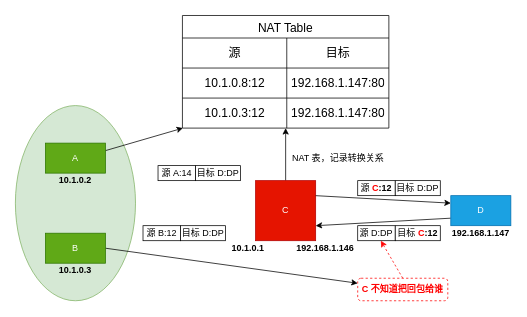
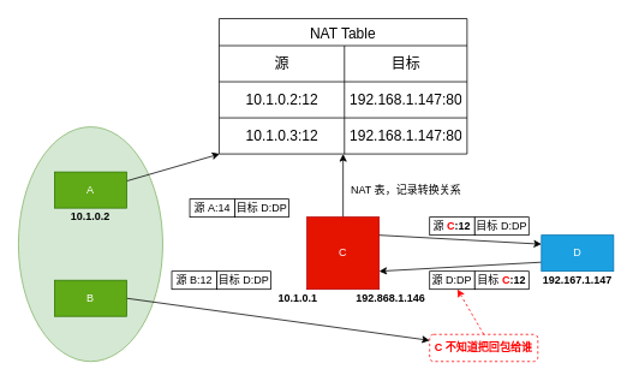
  <mxCell id="0" />
  <mxCell id="1" parent="0" />
  <mxCell id="2" value="" style="ellipse;whiteSpace=wrap;html=1;fillColor=#d5e8d4;strokeColor=#82b366;" vertex="1" parent="1"><mxGeometry x="20" y="140" width="160" height="260" as="geometry" /></mxCell>
  <mxCell id="3" style="rounded=0;orthogonalLoop=1;jettySize=auto;html=1;exitX=1;exitY=0.25;exitDx=0;exitDy=0;" edge="1" parent="1" source="4" target="31"><mxGeometry relative="1" as="geometry"><mxPoint x="150" y="200" as="sourcePoint" /><mxPoint x="310" y="280" as="targetPoint" /></mxGeometry></mxCell>
  <mxCell id="4" value="A" style="rounded=0;whiteSpace=wrap;html=1;fillColor=#60a917;strokeColor=#2D7600;fontColor=#ffffff;" vertex="1" parent="1"><mxGeometry x="60" y="190" width="80" height="40" as="geometry" /></mxCell>
  <mxCell id="5" style="rounded=0;orthogonalLoop=1;jettySize=auto;html=1;exitX=1;exitY=0.5;exitDx=0;exitDy=0;" edge="1" parent="1" source="6" target="37"><mxGeometry relative="1" as="geometry" /></mxCell>
  <mxCell id="6" value="B" style="rounded=0;whiteSpace=wrap;html=1;fillColor=#60a917;strokeColor=#2D7600;fontColor=#ffffff;" vertex="1" parent="1"><mxGeometry x="60" y="310" width="80" height="40" as="geometry" /></mxCell>
  <mxCell id="7" style="edgeStyle=none;rounded=0;orthogonalLoop=1;jettySize=auto;html=1;exitX=0.5;exitY=0;exitDx=0;exitDy=0;fontColor=#000000;" edge="1" parent="1" source="8" target="30"><mxGeometry relative="1" as="geometry" /></mxCell>
  <mxCell id="8" value="C" style="rounded=0;whiteSpace=wrap;html=1;fillColor=#e51400;fontColor=#ffffff;strokeColor=#B20000;" vertex="1" parent="1"><mxGeometry x="340" y="240" width="80" height="80" as="geometry" /></mxCell>
  <mxCell id="9" style="edgeStyle=none;rounded=0;orthogonalLoop=1;jettySize=auto;html=1;exitX=1;exitY=0.25;exitDx=0;exitDy=0;entryX=0;entryY=0.25;entryDx=0;entryDy=0;" edge="1" parent="1" source="8" target="11"><mxGeometry relative="1" as="geometry"><mxPoint x="450" y="280" as="sourcePoint" /></mxGeometry></mxCell>
  <mxCell id="10" style="edgeStyle=none;rounded=0;orthogonalLoop=1;jettySize=auto;html=1;exitX=0;exitY=0.75;exitDx=0;exitDy=0;entryX=1;entryY=0.75;entryDx=0;entryDy=0;" edge="1" parent="1" source="11" target="8"><mxGeometry relative="1" as="geometry" /></mxCell>
  <mxCell id="11" value="D" style="rounded=0;whiteSpace=wrap;html=1;fillColor=#1ba1e2;fontColor=#ffffff;strokeColor=#006EAF;" vertex="1" parent="1"><mxGeometry x="600" y="260" width="80" height="40" as="geometry" /></mxCell>
  <mxCell id="12" value="10.1.0.1" style="text;html=1;strokeColor=none;fillColor=none;align=center;verticalAlign=middle;whiteSpace=wrap;rounded=0;fontStyle=1" vertex="1" parent="1"><mxGeometry x="300" y="320" width="60" height="20" as="geometry" /></mxCell>
  <mxCell id="13" value="10.1.0.2" style="text;html=1;strokeColor=none;fillColor=none;align=center;verticalAlign=middle;whiteSpace=wrap;rounded=0;fontStyle=1" vertex="1" parent="1"><mxGeometry x="70" y="230" width="60" height="20" as="geometry" /></mxCell>
- <mxCell id="14" value="10.1.0.3" style="text;html=1;strokeColor=none;fillColor=none;align=center;verticalAlign=middle;whiteSpace=wrap;rounded=0;fontStyle=1" vertex="1" parent="1"><mxGeometry x="70" y="350" width="60" height="20" as="geometry" /></mxCell>
- <mxCell id="15" value="192.168.1.146" style="text;html=1;strokeColor=none;fillColor=none;align=center;verticalAlign=middle;whiteSpace=wrap;rounded=0;fontStyle=1" vertex="1" parent="1"><mxGeometry x="390" y="320" width="86" height="20" as="geometry" /></mxCell>
- <mxCell id="16" value="192.168.1.147" style="text;html=1;strokeColor=none;fillColor=none;align=center;verticalAlign=middle;whiteSpace=wrap;rounded=0;fontStyle=1" vertex="1" parent="1"><mxGeometry x="600" y="300" width="80" height="20" as="geometry" /></mxCell>
+ <mxCell id="15" value="192.868.1.146" style="text;html=1;strokeColor=none;fillColor=none;align=center;verticalAlign=middle;whiteSpace=wrap;rounded=0;fontStyle=1" vertex="1" parent="1"><mxGeometry x="390" y="320" width="86" height="20" as="geometry" /></mxCell>
+ <mxCell id="16" value="192.167.1.147" style="text;html=1;strokeColor=none;fillColor=none;align=center;verticalAlign=middle;whiteSpace=wrap;rounded=0;fontStyle=1" vertex="1" parent="1"><mxGeometry x="600" y="300" width="80" height="20" as="geometry" /></mxCell>
  <mxCell id="17" value="源 A:14" style="rounded=0;whiteSpace=wrap;html=1;" vertex="1" parent="1"><mxGeometry x="210" y="220" width="50" height="20" as="geometry" /></mxCell>
  <mxCell id="18" value="目标 D:DP" style="rounded=0;whiteSpace=wrap;html=1;" vertex="1" parent="1"><mxGeometry x="260" y="220" width="60" height="20" as="geometry" /></mxCell>
  <mxCell id="19" value="源 &lt;b&gt;&lt;font color=&quot;#ff0000&quot;&gt;C&lt;/font&gt;:12&lt;/b&gt;" style="rounded=0;whiteSpace=wrap;html=1;" vertex="1" parent="1"><mxGeometry x="476" y="240" width="50" height="20" as="geometry" /></mxCell>
  <mxCell id="20" value="目标 D:DP" style="rounded=0;whiteSpace=wrap;html=1;" vertex="1" parent="1"><mxGeometry x="526" y="240" width="60" height="20" as="geometry" /></mxCell>
  <mxCell id="21" value="源 D:DP" style="rounded=0;whiteSpace=wrap;html=1;" vertex="1" parent="1"><mxGeometry x="476" y="300" width="50" height="20" as="geometry" /></mxCell>
  <mxCell id="22" value="目标 &lt;b&gt;&lt;font color=&quot;#ff0000&quot;&gt;C&lt;/font&gt;:12&lt;/b&gt;" style="rounded=0;whiteSpace=wrap;html=1;" vertex="1" parent="1"><mxGeometry x="526" y="300" width="60" height="20" as="geometry" /></mxCell>
  <mxCell id="23" value="NAT Table" style="shape=table;startSize=30;container=1;collapsible=0;childLayout=tableLayout;strokeColor=default;fontSize=16;fontColor=#000000;" vertex="1" parent="1"><mxGeometry x="242.5" y="20" width="275" height="150" as="geometry" /></mxCell>
  <mxCell id="24" value="" style="shape=tableRow;horizontal=0;startSize=0;swimlaneHead=0;swimlaneBody=0;strokeColor=inherit;top=0;left=0;bottom=0;right=0;collapsible=0;dropTarget=0;fillColor=none;points=[[0,0.5],[1,0.5]];portConstraint=eastwest;fontSize=16;fontColor=#000000;" vertex="1" parent="23"><mxGeometry y="30" width="275" height="40" as="geometry" /></mxCell>
  <mxCell id="25" value="源" style="shape=partialRectangle;html=1;whiteSpace=wrap;connectable=0;strokeColor=inherit;overflow=hidden;fillColor=none;top=0;left=0;bottom=0;right=0;pointerEvents=1;fontSize=16;fontColor=#000000;" vertex="1" parent="24"><mxGeometry width="139" height="40" as="geometry"><mxRectangle width="139" height="40" as="alternateBounds" /></mxGeometry></mxCell>
  <mxCell id="26" value="目标" style="shape=partialRectangle;html=1;whiteSpace=wrap;connectable=0;strokeColor=inherit;overflow=hidden;fillColor=none;top=0;left=0;bottom=0;right=0;pointerEvents=1;fontSize=16;fontColor=#000000;" vertex="1" parent="24"><mxGeometry x="139" width="136" height="40" as="geometry"><mxRectangle width="136" height="40" as="alternateBounds" /></mxGeometry></mxCell>
  <mxCell id="27" value="" style="shape=tableRow;horizontal=0;startSize=0;swimlaneHead=0;swimlaneBody=0;strokeColor=inherit;top=0;left=0;bottom=0;right=0;collapsible=0;dropTarget=0;fillColor=none;points=[[0,0.5],[1,0.5]];portConstraint=eastwest;fontSize=16;fontColor=#000000;" vertex="1" parent="23"><mxGeometry y="70" width="275" height="40" as="geometry" /></mxCell>
- <mxCell id="28" value="10.1.0.8:12" style="shape=partialRectangle;html=1;whiteSpace=wrap;connectable=0;strokeColor=inherit;overflow=hidden;fillColor=none;top=0;left=0;bottom=0;right=0;pointerEvents=1;fontSize=16;fontColor=#000000;" vertex="1" parent="27"><mxGeometry width="139" height="40" as="geometry"><mxRectangle width="139" height="40" as="alternateBounds" /></mxGeometry></mxCell>
+ <mxCell id="28" value="10.1.0.2:12" style="shape=partialRectangle;html=1;whiteSpace=wrap;connectable=0;strokeColor=inherit;overflow=hidden;fillColor=none;top=0;left=0;bottom=0;right=0;pointerEvents=1;fontSize=16;fontColor=#000000;" vertex="1" parent="27"><mxGeometry width="139" height="40" as="geometry"><mxRectangle width="139" height="40" as="alternateBounds" /></mxGeometry></mxCell>
  <mxCell id="29" value="192.168.1.147:80" style="shape=partialRectangle;html=1;whiteSpace=wrap;connectable=0;strokeColor=inherit;overflow=hidden;fillColor=none;top=0;left=0;bottom=0;right=0;pointerEvents=1;fontSize=16;fontColor=#000000;" vertex="1" parent="27"><mxGeometry x="139" width="136" height="40" as="geometry"><mxRectangle width="136" height="40" as="alternateBounds" /></mxGeometry></mxCell>
  <mxCell id="30" style="shape=tableRow;horizontal=0;startSize=0;swimlaneHead=0;swimlaneBody=0;strokeColor=inherit;top=0;left=0;bottom=0;right=0;collapsible=0;dropTarget=0;fillColor=none;points=[[0,0.5],[1,0.5]];portConstraint=eastwest;fontSize=16;fontColor=#000000;" vertex="1" parent="23"><mxGeometry y="110" width="275" height="40" as="geometry" /></mxCell>
  <mxCell id="31" value="10.1.0.3:12" style="shape=partialRectangle;html=1;whiteSpace=wrap;connectable=0;strokeColor=inherit;overflow=hidden;fillColor=none;top=0;left=0;bottom=0;right=0;pointerEvents=1;fontSize=16;fontColor=#000000;" vertex="1" parent="30"><mxGeometry width="139" height="40" as="geometry"><mxRectangle width="139" height="40" as="alternateBounds" /></mxGeometry></mxCell>
  <mxCell id="32" value="192.168.1.147:80" style="shape=partialRectangle;html=1;whiteSpace=wrap;connectable=0;strokeColor=inherit;overflow=hidden;fillColor=none;top=0;left=0;bottom=0;right=0;pointerEvents=1;fontSize=16;fontColor=#000000;" vertex="1" parent="30"><mxGeometry x="139" width="136" height="40" as="geometry"><mxRectangle width="136" height="40" as="alternateBounds" /></mxGeometry></mxCell>
  <mxCell id="33" value="NAT 表，记录转换关系" style="text;html=1;strokeColor=none;fillColor=none;align=center;verticalAlign=middle;whiteSpace=wrap;rounded=0;fontColor=#000000;" vertex="1" parent="1"><mxGeometry x="380" y="195" width="140" height="30" as="geometry" /></mxCell>
  <mxCell id="34" value="源 B:12" style="rounded=0;whiteSpace=wrap;html=1;" vertex="1" parent="1"><mxGeometry x="190" y="300" width="50" height="20" as="geometry" /></mxCell>
  <mxCell id="35" value="目标 D:DP" style="rounded=0;whiteSpace=wrap;html=1;" vertex="1" parent="1"><mxGeometry x="240" y="300" width="60" height="20" as="geometry" /></mxCell>
  <mxCell id="36" style="edgeStyle=none;rounded=0;orthogonalLoop=1;jettySize=auto;html=1;exitX=0.5;exitY=0;exitDx=0;exitDy=0;dashed=1;fontColor=#FF0000;strokeColor=#FF0000;" edge="1" parent="1" source="37" target="21"><mxGeometry relative="1" as="geometry" /></mxCell>
  <mxCell id="37" value="C 不知道把回包给谁" style="rounded=1;whiteSpace=wrap;html=1;dashed=1;strokeColor=#FF0000;fontColor=#FF0000;fontStyle=1" vertex="1" parent="1"><mxGeometry x="476" y="370" width="120" height="30" as="geometry" /></mxCell>
